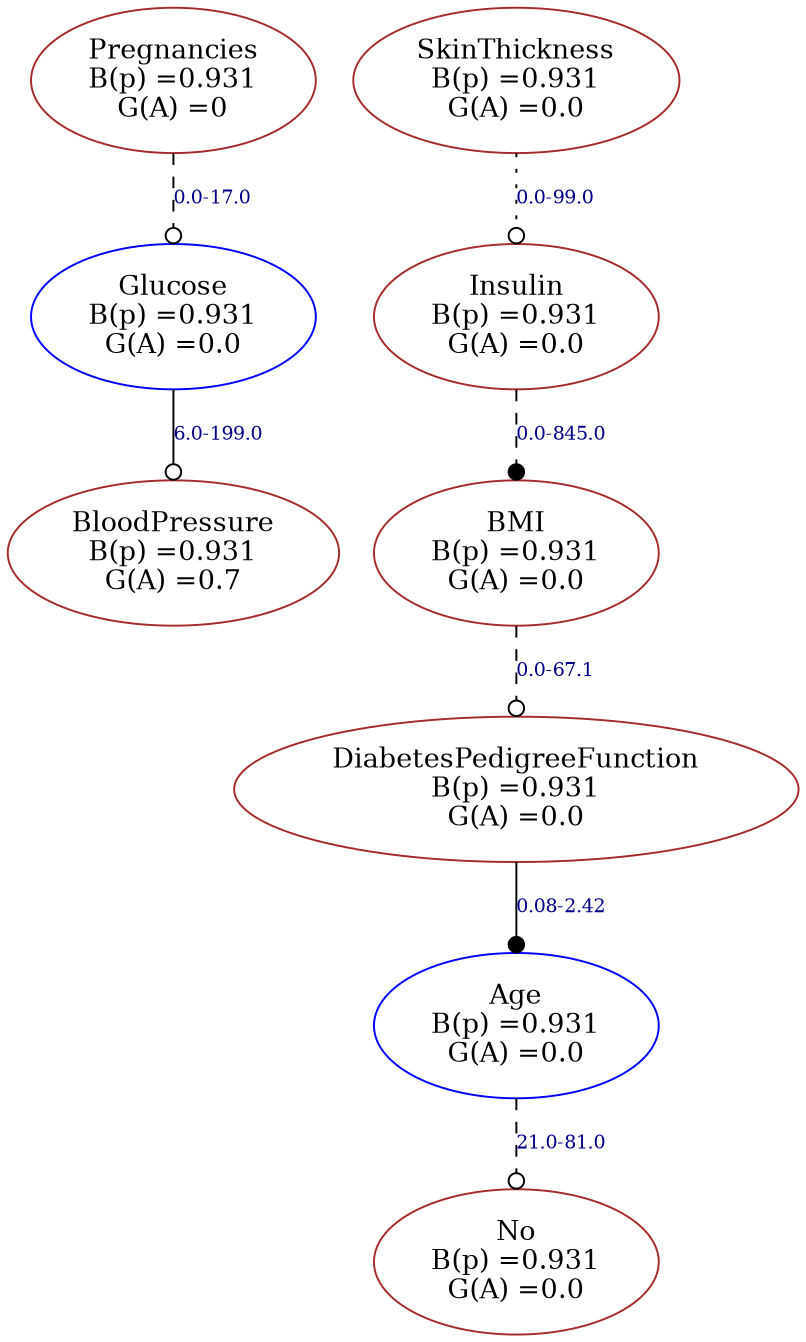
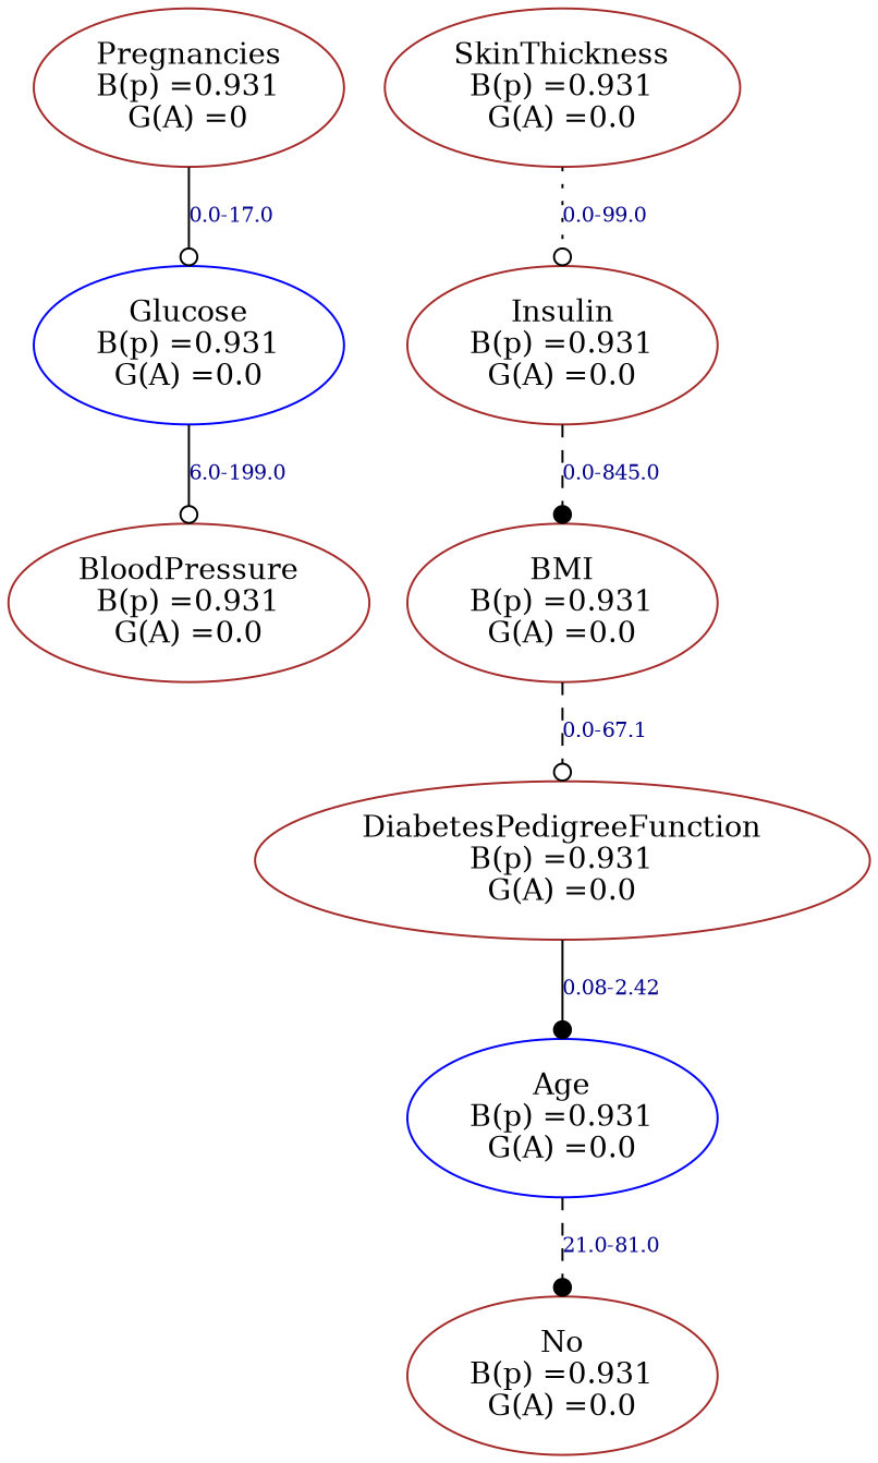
  digraph {
    node [color=brown]
    edge [arrowhead=odot fontcolor=darkblue fontsize=10 style=solid]
    n1 [color=blue label="Glucose\nB(p) =0.931\nG(A) =0.0"]
-   n2 [label="BloodPressure\nB(p) =0.931\nG(A) =0.7"]
+   n2 [label="BloodPressure\nB(p) =0.931\nG(A) =0.0"]
    n3 [label="Pregnancies\nB(p) =0.931\nG(A) =0"]
    n4 [label="SkinThickness\nB(p) =0.931\nG(A) =0.0"]
    n5 [label="Insulin\nB(p) =0.931\nG(A) =0.0"]
    n6 [label="BMI\nB(p) =0.931\nG(A) =0.0"]
    n7 [label="DiabetesPedigreeFunction\nB(p) =0.931\nG(A) =0.0"]
    n8 [color=blue label="Age\nB(p) =0.931\nG(A) =0.0"]
    n9 [label="No\nB(p) =0.931\nG(A) =0.0"]
    n1 -> n2 [label="6.0-199.0"]
-   n3 -> n1 [label="0.0-17.0" style=dashed]
+   n3 -> n1 [label="0.0-17.0"]
    n4 -> n5 [label="0.0-99.0" style=dotted]
    n5 -> n6 [arrowhead=dot label="0.0-845.0" style=dashed]
    n6 -> n7 [label="0.0-67.1" style=dashed]
    n7 -> n8 [arrowhead=dot label="0.08-2.42"]
-   n8 -> n9 [label="21.0-81.0" style=dashed]
+   n8 -> n9 [arrowhead=dot label="21.0-81.0" style=dashed]
  }
